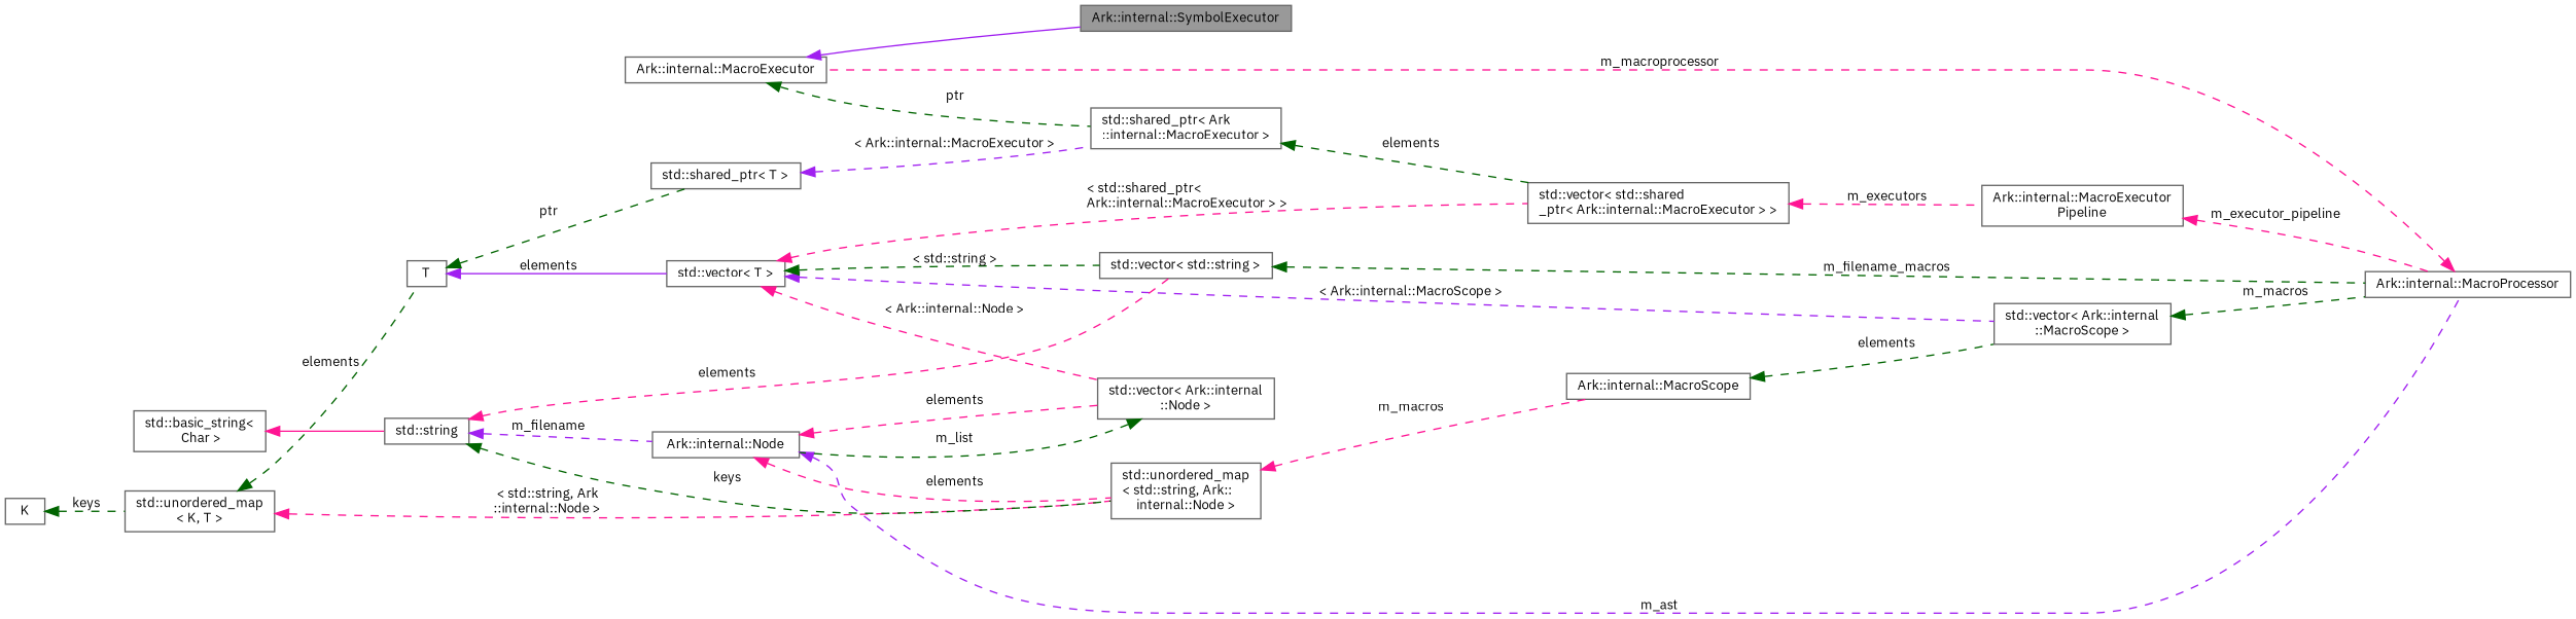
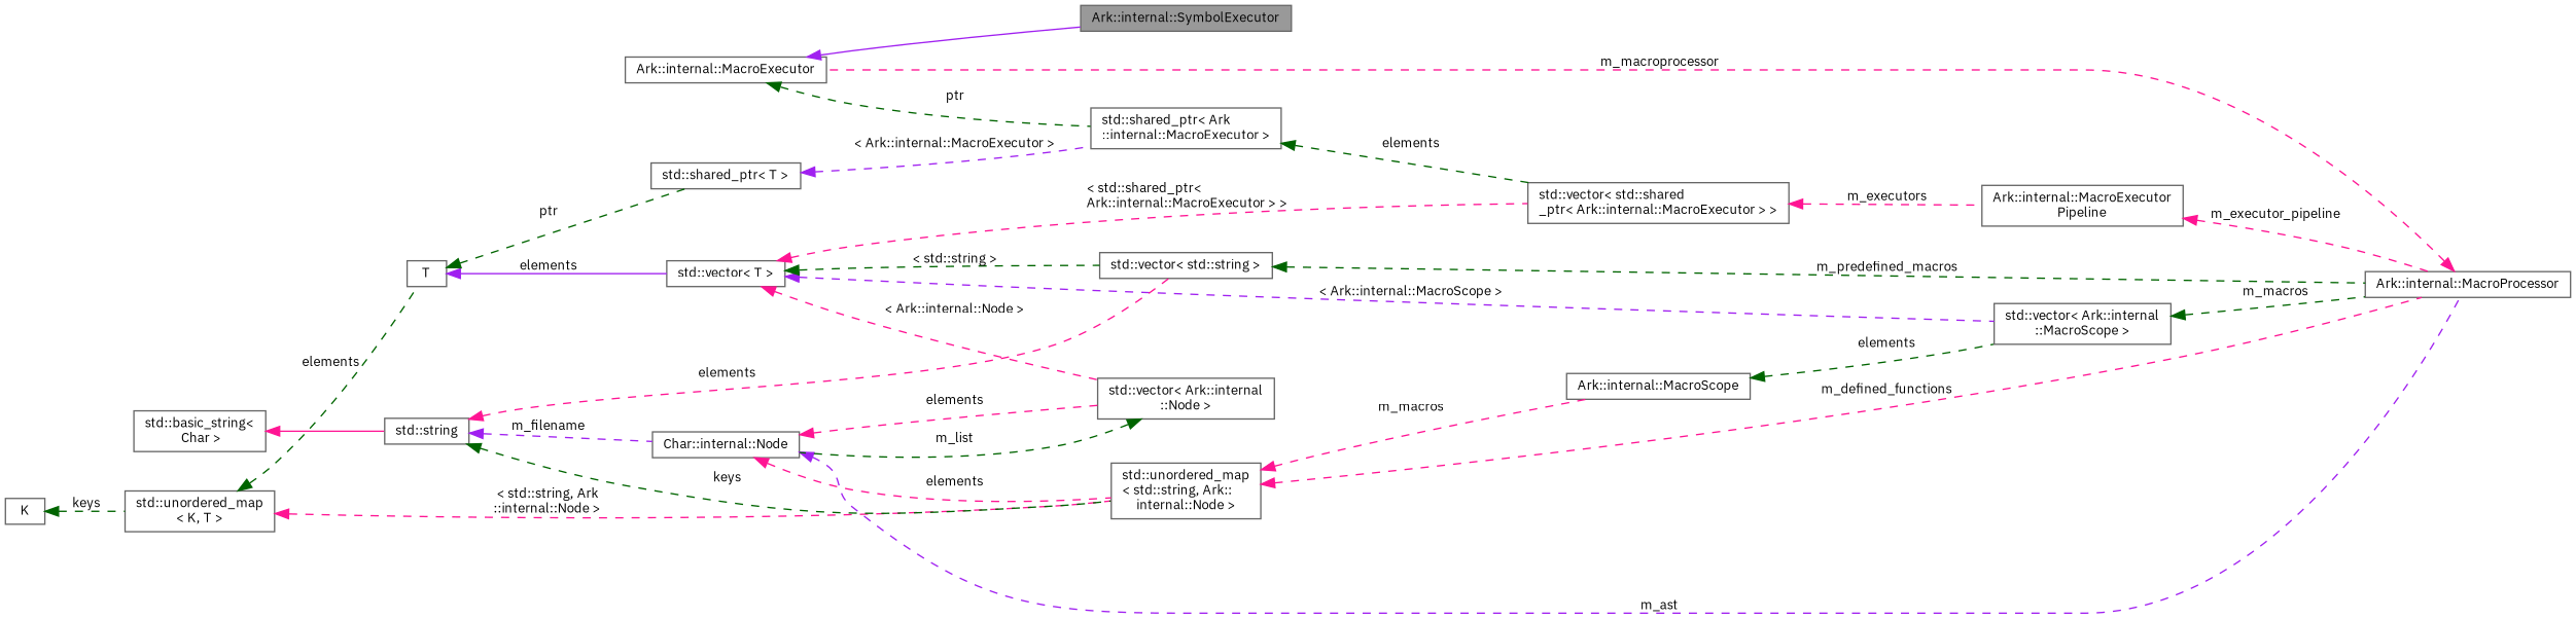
  digraph {
    fontname="IBM Plex Sans"
    rankdir=LR
    node [color=gray40 fillcolor=white fontname="IBM Plex Sans" fontsize=10 shape=box style=filled]
    edge [color=deeppink dir=back fontname="IBM Plex Sans" fontsize=10 labelfontname=Helvetica labelfontsize=10 style=dashed]
    n1 [fillcolor=grey60 fontcolor=black height=0.2 label="Ark::internal::SymbolExecutor" width=0.4]
    n2 [height=0.2 label="Ark::internal::MacroExecutor" width=0.4]
    n3 [height=0.2 label="std::shared_ptr\< Ark\l::internal::MacroExecutor \>" width=0.4]
    n4 [height=0.2 label="std::vector\< std::shared\l_ptr\< Ark::internal::MacroExecutor \> \>" width=0.4]
    n5 [height=0.2 label="Ark::internal::MacroProcessor" width=0.4]
-   n6 [height=0.2 label="Ark::internal::Node" width=0.4]
+   n6 [height=0.2 label="Char::internal::Node" width=0.4]
    n7 [height=0.2 label="std::vector\< Ark::internal\l::Node \>" width=0.4]
    n8 [height=0.2 label="std::unordered_map\l\< std::string, Ark::\linternal::Node \>" width=0.4]
    n9 [height=0.2 label="Ark::internal::MacroScope" width=0.4]
    n10 [height=0.2 label="std::vector\< T \>" width=0.4]
    n11 [height=0.2 label="std::vector\< Ark::internal\l::MacroScope \>" width=0.4]
    n12 [height=0.2 label="std::vector\< std::string \>" width=0.4]
    n13 [height=0.2 label="Ark::internal::MacroExecutor\lPipeline" width=0.4]
    n14 [height=0.2 label=T width=0.4]
    n15 [height=0.2 label="std::shared_ptr\< T \>" width=0.4]
    n16 [height=0.2 label="std::unordered_map\l\< K, T \>" width=0.4]
    n17 [height=0.2 label="std::string" width=0.4]
    n18 [height=0.2 label="std::basic_string\<\l Char \>" width=0.4]
    n19 [height=0.2 label=K width=0.4]
    n2 -> n1 [color=purple style=solid]
    n2 -> n3 [color=darkgreen label=" ptr"]
    n3 -> n4 [color=darkgreen label=" elements"]
    n4 -> n13 [label=" m_executors"]
    n5 -> n2 [label=" m_macroprocessor"]
    n6 -> n5 [color=purple label=" m_ast"]
    n6 -> n7 [label=" elements"]
    n6 -> n8 [label=" elements"]
    n7 -> n6 [color=darkgreen label=" m_list"]
+   n8 -> n5 [label=" m_defined_functions"]
    n8 -> n9 [label=" m_macros"]
    n9 -> n11 [color=darkgreen label=" elements"]
    n10 -> n4 [label=" \< std::shared_ptr\<\l Ark::internal::MacroExecutor \> \>"]
    n10 -> n7 [label=" \< Ark::internal::Node \>"]
    n10 -> n11 [color=purple label=" \< Ark::internal::MacroScope \>"]
    n10 -> n12 [color=darkgreen label=" \< std::string \>"]
    n11 -> n5 [color=darkgreen label=" m_macros"]
-   n12 -> n5 [color=darkgreen label=" m_filename_macros"]
+   n12 -> n5 [color=darkgreen label=" m_predefined_macros"]
    n13 -> n5 [label=" m_executor_pipeline"]
    n14 -> n10 [color=purple label=" elements" style=solid]
    n14 -> n15 [color=darkgreen label=" ptr"]
    n15 -> n3 [color=purple label=" \< Ark::internal::MacroExecutor \>"]
    n16 -> n8 [label=" \< std::string, Ark\l::internal::Node \>"]
    n16 -> n14 [color=darkgreen label=" elements"]
    n17 -> n6 [color=purple label=" m_filename"]
    n17 -> n8 [color=darkgreen label=" keys"]
    n17 -> n12 [label=" elements"]
    n18 -> n17 [style=solid]
    n19 -> n16 [color=darkgreen label=" keys"]
  }
